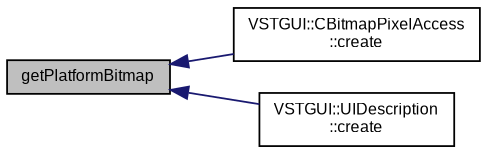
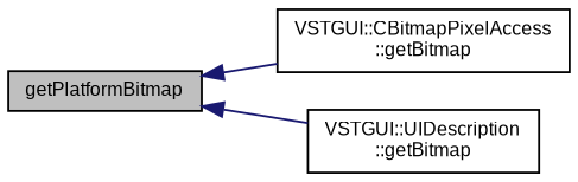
  digraph {
    rankdir=LR
    node [color=black fontname=Arial fontsize=9 shape=record]
    edge [color=midnightblue dir=back fontname=Arial fontsize=9 labelfontname=Arial labelfontsize=9 style=solid]
    n1 [fillcolor=grey75 fontcolor=black height=0.2 label=getPlatformBitmap style=filled width=0.4]
-   n2 [height=0.2 label="VSTGUI::CBitmapPixelAccess\l::create" width=0.4]
-   n3 [height=0.2 label="VSTGUI::UIDescription\l::create" width=0.4]
+   n2 [height=0.2 label="VSTGUI::CBitmapPixelAccess\l::getBitmap" width=0.4]
+   n3 [height=0.2 label="VSTGUI::UIDescription\l::getBitmap" width=0.4]
    n1 -> n2
    n1 -> n3
  }
